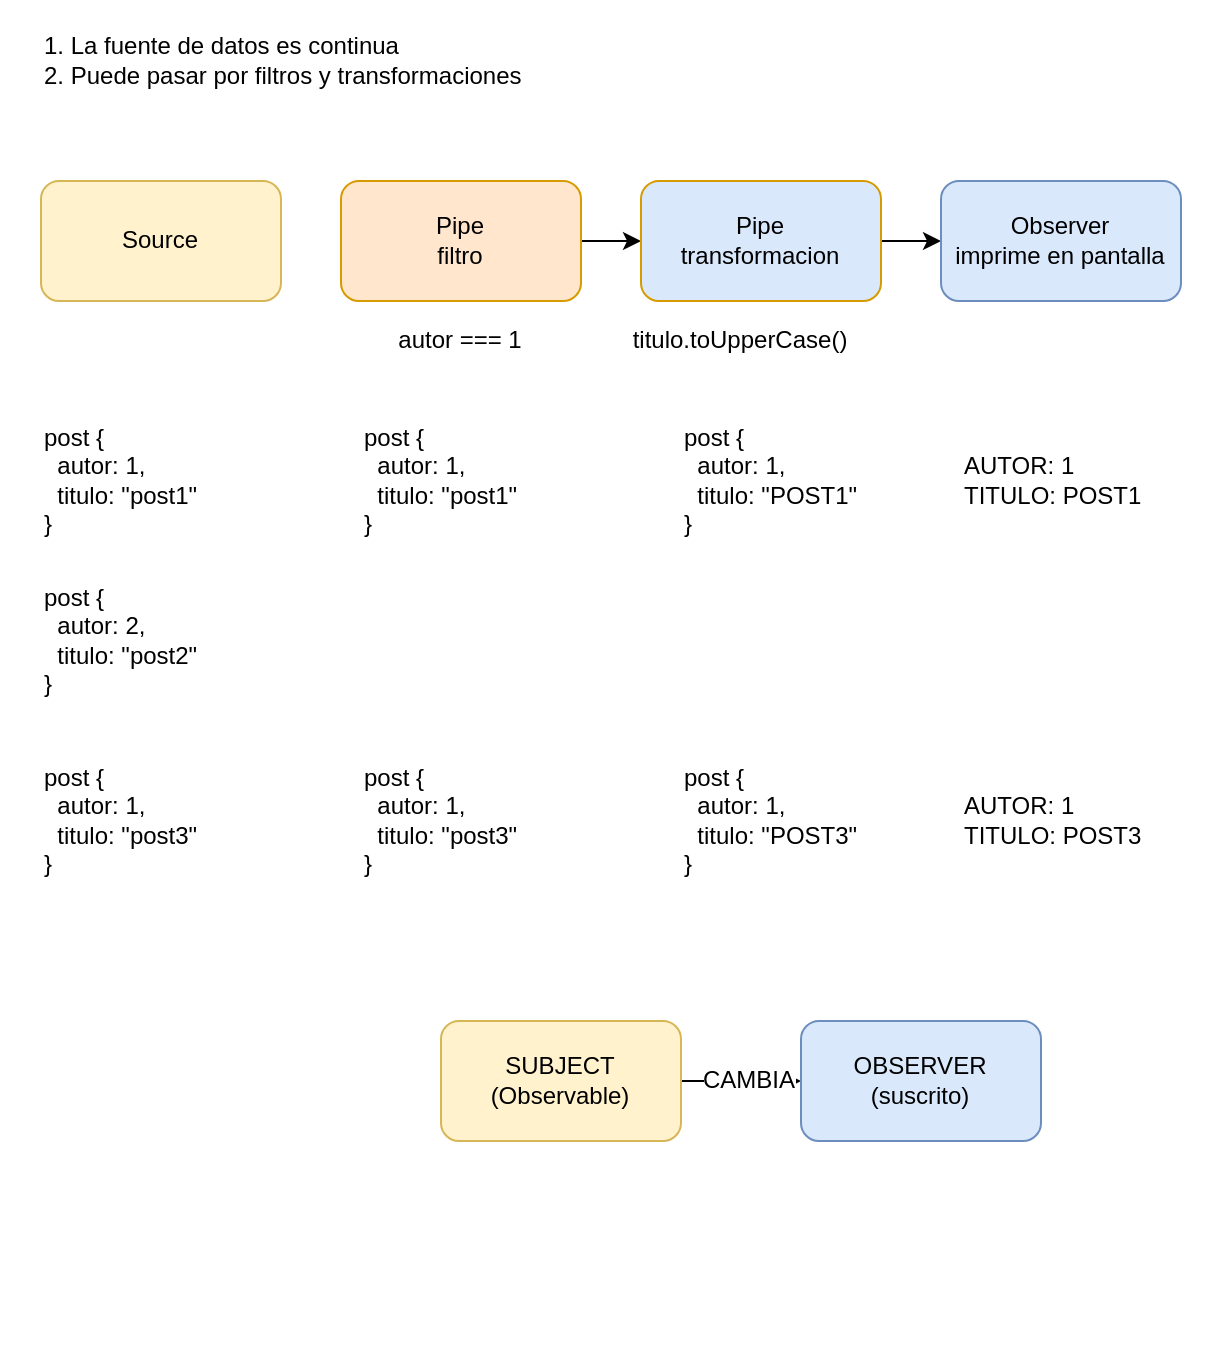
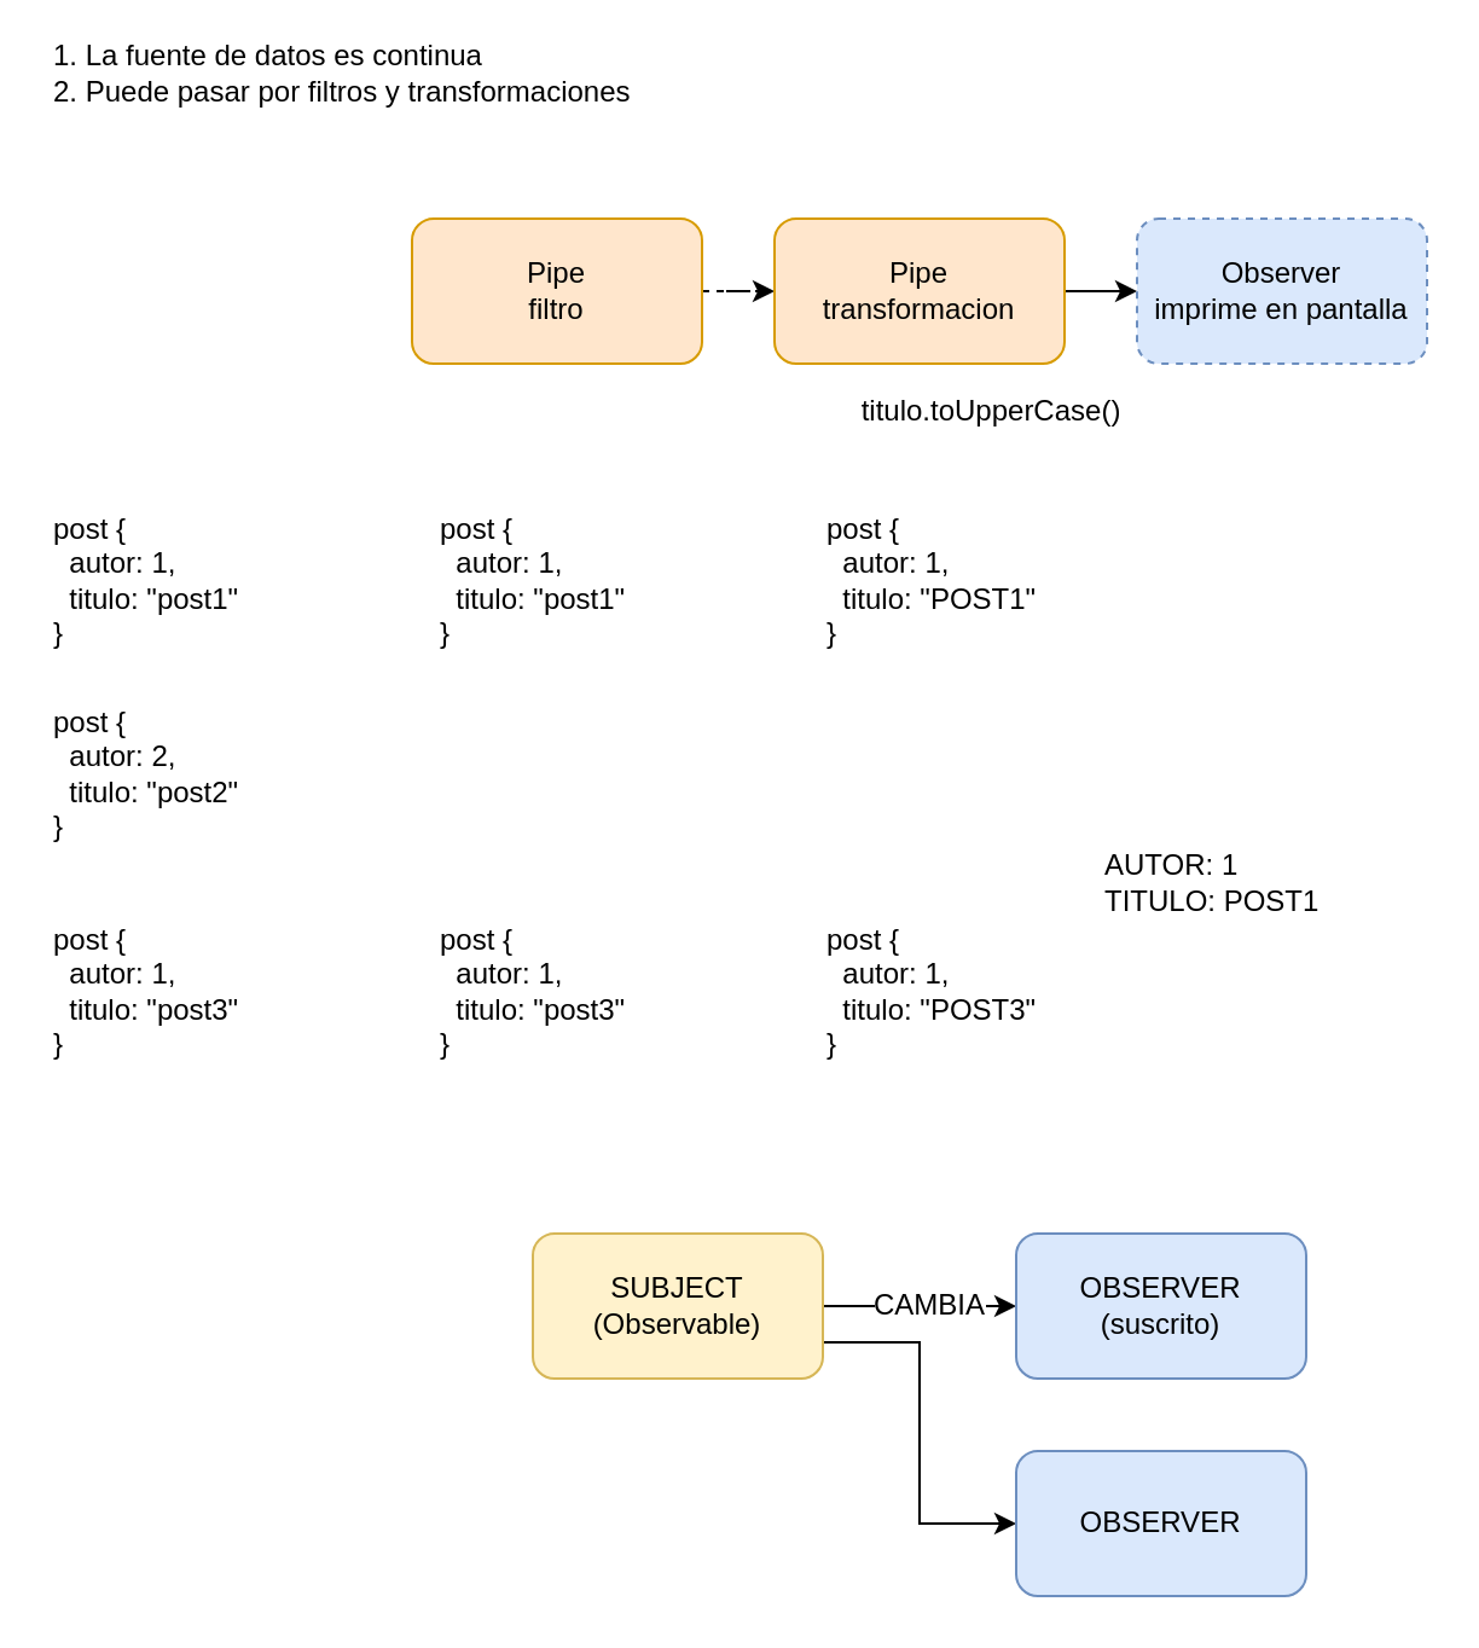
  <mxCell id="0" />
  <mxCell id="1" parent="0" />
- <mxCell id="2" value="Source" style="rounded=1;whiteSpace=wrap;html=1;fillColor=#fff2cc;strokeColor=#d6b656;" vertex="1" parent="1"><mxGeometry x="20" y="90" width="120" height="60" as="geometry" /></mxCell>
- <mxCell id="3" value="" style="edgeStyle=orthogonalEdgeStyle;rounded=0;orthogonalLoop=1;jettySize=auto;html=1;" edge="1" parent="1" source="4" target="6"><mxGeometry relative="1" as="geometry" /></mxCell>
+ <mxCell id="3" value="" style="edgeStyle=orthogonalEdgeStyle;rounded=0;orthogonalLoop=1;jettySize=auto;html=1;dashed=1;" edge="1" parent="1" source="4" target="6"><mxGeometry relative="1" as="geometry" /></mxCell>
  <mxCell id="4" value="Pipe&lt;br&gt;filtro" style="rounded=1;whiteSpace=wrap;html=1;fillColor=#ffe6cc;strokeColor=#d79b00;" vertex="1" parent="1"><mxGeometry x="170" y="90" width="120" height="60" as="geometry" /></mxCell>
  <mxCell id="5" value="" style="edgeStyle=orthogonalEdgeStyle;rounded=0;orthogonalLoop=1;jettySize=auto;html=1;" edge="1" parent="1" source="6" target="7"><mxGeometry relative="1" as="geometry" /></mxCell>
- <mxCell id="6" value="Pipe&lt;br&gt;transformacion" style="rounded=1;whiteSpace=wrap;html=1;fillColor=#dae8fc;strokeColor=#d79b00;" vertex="1" parent="1"><mxGeometry x="320" y="90" width="120" height="60" as="geometry" /></mxCell>
- <mxCell id="7" value="Observer&lt;br&gt;imprime en pantalla" style="rounded=1;whiteSpace=wrap;html=1;fillColor=#dae8fc;strokeColor=#6c8ebf;" vertex="1" parent="1"><mxGeometry x="470" y="90" width="120" height="60" as="geometry" /></mxCell>
+ <mxCell id="6" value="Pipe&lt;br&gt;transformacion" style="rounded=1;whiteSpace=wrap;html=1;fillColor=#ffe6cc;strokeColor=#d79b00;" vertex="1" parent="1"><mxGeometry x="320" y="90" width="120" height="60" as="geometry" /></mxCell>
+ <mxCell id="7" value="Observer&lt;br&gt;imprime en pantalla" style="rounded=1;whiteSpace=wrap;html=1;fillColor=#dae8fc;strokeColor=#6c8ebf;dashed=1;" vertex="1" parent="1"><mxGeometry x="470" y="90" width="120" height="60" as="geometry" /></mxCell>
  <mxCell id="8" value="post {&lt;br&gt;&amp;nbsp; autor: 1,&amp;nbsp;&lt;br&gt;&amp;nbsp; titulo: &quot;post1&quot;&lt;br&gt;}" style="text;html=1;strokeColor=none;fillColor=none;align=left;verticalAlign=middle;whiteSpace=wrap;rounded=0;" vertex="1" parent="1"><mxGeometry x="20" y="230" width="130" height="20" as="geometry" /></mxCell>
- <mxCell id="9" value="autor === 1" style="text;html=1;strokeColor=none;fillColor=none;align=center;verticalAlign=middle;whiteSpace=wrap;rounded=0;" vertex="1" parent="1"><mxGeometry x="180" y="160" width="100" height="20" as="geometry" /></mxCell>
  <mxCell id="10" value="post {&lt;br&gt;&amp;nbsp; autor: 1,&amp;nbsp;&lt;br&gt;&amp;nbsp; titulo: &quot;post1&quot;&lt;br&gt;}" style="text;html=1;strokeColor=none;fillColor=none;align=left;verticalAlign=middle;whiteSpace=wrap;rounded=0;" vertex="1" parent="1"><mxGeometry x="180" y="230" width="130" height="20" as="geometry" /></mxCell>
  <mxCell id="11" value="post {&lt;br&gt;&amp;nbsp; autor: 1,&amp;nbsp;&lt;br&gt;&amp;nbsp; titulo: &quot;POST1&quot;&lt;br&gt;}" style="text;html=1;strokeColor=none;fillColor=none;align=left;verticalAlign=middle;whiteSpace=wrap;rounded=0;" vertex="1" parent="1"><mxGeometry x="340" y="230" width="130" height="20" as="geometry" /></mxCell>
- <mxCell id="12" value="titulo.toUpperCase()" style="text;html=1;strokeColor=none;fillColor=none;align=center;verticalAlign=middle;whiteSpace=wrap;rounded=0;" vertex="1" parent="1"><mxGeometry x="320" y="160" width="100" height="20" as="geometry" /></mxCell>
- <mxCell id="13" value="AUTOR: 1&lt;br&gt;TITULO: POST1" style="text;html=1;strokeColor=none;fillColor=none;align=left;verticalAlign=middle;whiteSpace=wrap;rounded=0;" vertex="1" parent="1"><mxGeometry x="480" y="230" width="100" height="20" as="geometry" /></mxCell>
+ <mxCell id="12" value="titulo.toUpperCase()" style="text;html=1;strokeColor=none;fillColor=none;align=center;verticalAlign=middle;whiteSpace=wrap;rounded=0;" vertex="1" parent="1"><mxGeometry x="360" y="160" width="100" height="20" as="geometry" /></mxCell>
+ <mxCell id="13" value="AUTOR: 1&lt;br&gt;TITULO: POST1" style="text;html=1;strokeColor=none;fillColor=none;align=left;verticalAlign=middle;whiteSpace=wrap;rounded=0;" vertex="1" parent="1"><mxGeometry x="455" y="355" width="100" height="20" as="geometry" /></mxCell>
  <mxCell id="14" value="post {&lt;br&gt;&amp;nbsp; autor: 2,&amp;nbsp;&lt;br&gt;&amp;nbsp; titulo: &quot;post2&quot;&lt;br&gt;}" style="text;html=1;strokeColor=none;fillColor=none;align=left;verticalAlign=middle;whiteSpace=wrap;rounded=0;" vertex="1" parent="1"><mxGeometry x="20" y="310" width="130" height="20" as="geometry" /></mxCell>
  <mxCell id="15" value="post {&lt;br&gt;&amp;nbsp; autor: 1,&amp;nbsp;&lt;br&gt;&amp;nbsp; titulo: &quot;post3&quot;&lt;br&gt;}" style="text;html=1;strokeColor=none;fillColor=none;align=left;verticalAlign=middle;whiteSpace=wrap;rounded=0;" vertex="1" parent="1"><mxGeometry x="20" y="400" width="130" height="20" as="geometry" /></mxCell>
  <mxCell id="16" value="post {&lt;br&gt;&amp;nbsp; autor: 1,&amp;nbsp;&lt;br&gt;&amp;nbsp; titulo: &quot;post3&quot;&lt;br&gt;}" style="text;html=1;strokeColor=none;fillColor=none;align=left;verticalAlign=middle;whiteSpace=wrap;rounded=0;" vertex="1" parent="1"><mxGeometry x="180" y="400" width="130" height="20" as="geometry" /></mxCell>
  <mxCell id="17" value="post {&lt;br&gt;&amp;nbsp; autor: 1,&amp;nbsp;&lt;br&gt;&amp;nbsp; titulo: &quot;POST3&quot;&lt;br&gt;}" style="text;html=1;strokeColor=none;fillColor=none;align=left;verticalAlign=middle;whiteSpace=wrap;rounded=0;" vertex="1" parent="1"><mxGeometry x="340" y="400" width="130" height="20" as="geometry" /></mxCell>
- <mxCell id="18" value="AUTOR: 1&lt;br&gt;TITULO: POST3" style="text;html=1;strokeColor=none;fillColor=none;align=left;verticalAlign=middle;whiteSpace=wrap;rounded=0;" vertex="1" parent="1"><mxGeometry x="480" y="400" width="100" height="20" as="geometry" /></mxCell>
  <mxCell id="19" value="1. La fuente de datos es continua&lt;br&gt;&lt;div style=&quot;&quot;&gt;&lt;span&gt;2. Puede pasar por filtros y transformaciones&lt;/span&gt;&lt;/div&gt;" style="text;html=1;strokeColor=none;fillColor=none;align=left;verticalAlign=middle;whiteSpace=wrap;rounded=0;" vertex="1" parent="1"><mxGeometry x="20" y="20" width="280" height="20" as="geometry" /></mxCell>
  <mxCell id="20" value="" style="edgeStyle=orthogonalEdgeStyle;rounded=0;orthogonalLoop=1;jettySize=auto;html=1;" edge="1" parent="1" source="23" target="24"><mxGeometry relative="1" as="geometry" /></mxCell>
  <mxCell id="21" value="CAMBIA" style="text;html=1;align=center;verticalAlign=middle;resizable=0;points=[];labelBackgroundColor=#ffffff;" vertex="1" connectable="0" parent="20"><mxGeometry x="0.087" y="1" relative="1" as="geometry"><mxPoint as="offset" /></mxGeometry></mxCell>
+ <mxCell id="22" style="edgeStyle=orthogonalEdgeStyle;rounded=0;orthogonalLoop=1;jettySize=auto;html=1;exitX=1;exitY=0.75;exitDx=0;exitDy=0;entryX=0;entryY=0.5;entryDx=0;entryDy=0;" edge="1" parent="1" source="23" target="25"><mxGeometry relative="1" as="geometry" /></mxCell>
  <mxCell id="23" value="SUBJECT&lt;br&gt;(Observable)" style="rounded=1;whiteSpace=wrap;html=1;fillColor=#fff2cc;strokeColor=#d6b656;" vertex="1" parent="1"><mxGeometry x="220" y="510" width="120" height="60" as="geometry" /></mxCell>
- <mxCell id="24" value="OBSERVER&lt;br&gt;(suscrito)" style="rounded=1;whiteSpace=wrap;html=1;fillColor=#dae8fc;strokeColor=#6c8ebf;" vertex="1" parent="1"><mxGeometry x="400" y="510" width="120" height="60" as="geometry" /></mxCell>
+ <mxCell id="24" value="OBSERVER&lt;br&gt;(suscrito)" style="rounded=1;whiteSpace=wrap;html=1;fillColor=#dae8fc;strokeColor=#6c8ebf;" vertex="1" parent="1"><mxGeometry x="420" y="510" width="120" height="60" as="geometry" /></mxCell>
+ <mxCell id="25" value="OBSERVER" style="rounded=1;whiteSpace=wrap;html=1;fillColor=#dae8fc;strokeColor=#6c8ebf;" vertex="1" parent="1"><mxGeometry x="420" y="600" width="120" height="60" as="geometry" /></mxCell>
